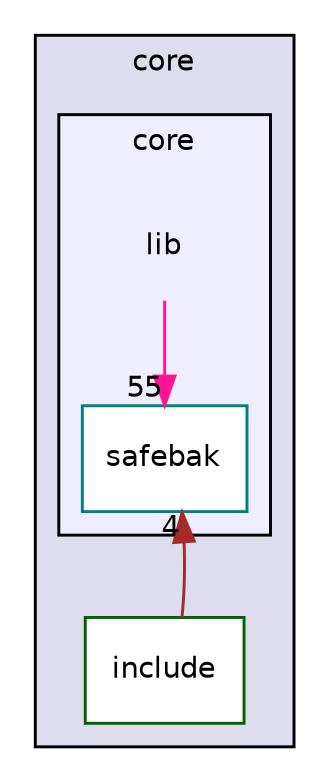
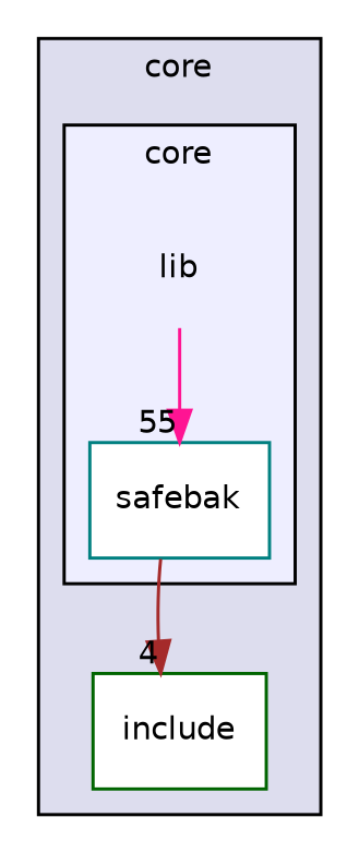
  digraph {
    compound=true
    node [color=darkgreen fontname=Helvetica fontsize=10 shape=box fillcolor=white style=filled]
    edge [labeldistance=1.5 labelfontname=Helvetica labelfontsize=10]
    n1 [label=lib shape=plaintext fillcolor="" style=""]
    n2 [color=teal label=safebak]
    n3 [label=include]
    subgraph cluster_1 {
      bgcolor="#ddddee"
      fontname=Helvetica
      fontsize=10
      label=core
      pencolor=black
      n3
      subgraph cluster_2 {
        bgcolor="#eeeeff"
        fontname=Helvetica
        fontsize=10
        label=core
        pencolor=black
        n1
        n2
      }
    }
    n1 -> n2 [color=deeppink headlabel=55]
-   n3 -> n2 [color=brown headlabel=4]
+   n2 -> n3 [color=brown headlabel=4]
  }
